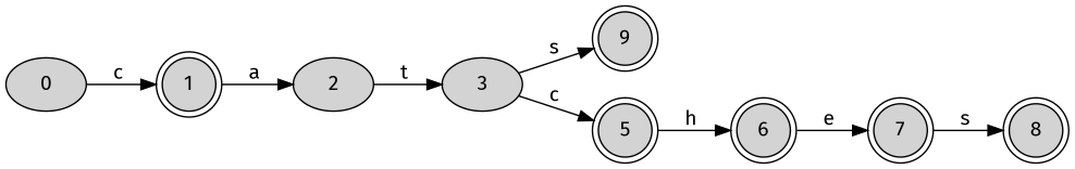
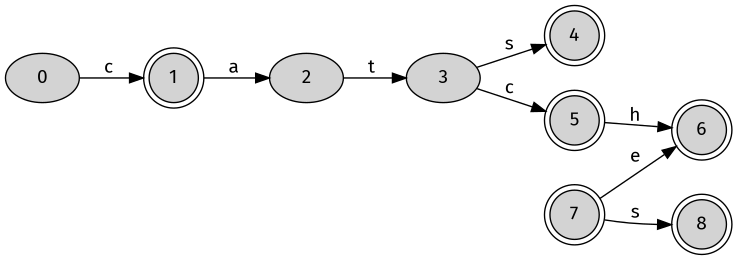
  digraph {
    fontname="Fira Sans"
    rankdir=LR
    node [fontname="Fira Sans" style=filled shape=doublecircle]
    edge [fontname="Fira Sans"]
    0 [shape=""]
    1
    2 [shape=""]
    3 [shape=""]
-   4 [label=9]
+   4
    5
    6
    7
    8
    0 -> 1 [label="c "]
    1 -> 2 [label="a "]
    2 -> 3 [label="t "]
    3 -> 4 [label="s "]
    3 -> 5 [label="c "]
    5 -> 6 [label="h "]
-   6 -> 7 [label="e "]
+   7 -> 6 [label="e "]
    7 -> 8 [label="s "]
  }
